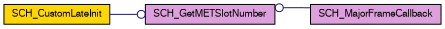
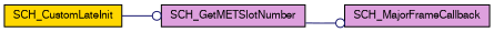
  digraph {
    rankdir=LR
    node [color=black fillcolor=plum fontname=FreeSans fontsize=10 shape=record style=filled]
    edge [arrowhead=odot color=midnightblue fontname=FreeSans fontsize=10 labelfontname=FreeSans labelfontsize=10 style=solid]
    n1 [fillcolor=gold fontcolor=black height=0.2 label=SCH_CustomLateInit width=0.4]
    n2 [height=0.2 label=SCH_GetMETSlotNumber width=0.4]
    n3 [height=0.2 label=SCH_MajorFrameCallback width=0.4]
    n1 -> n2
-   n3 -> n2
+   n2 -> n3
  }
